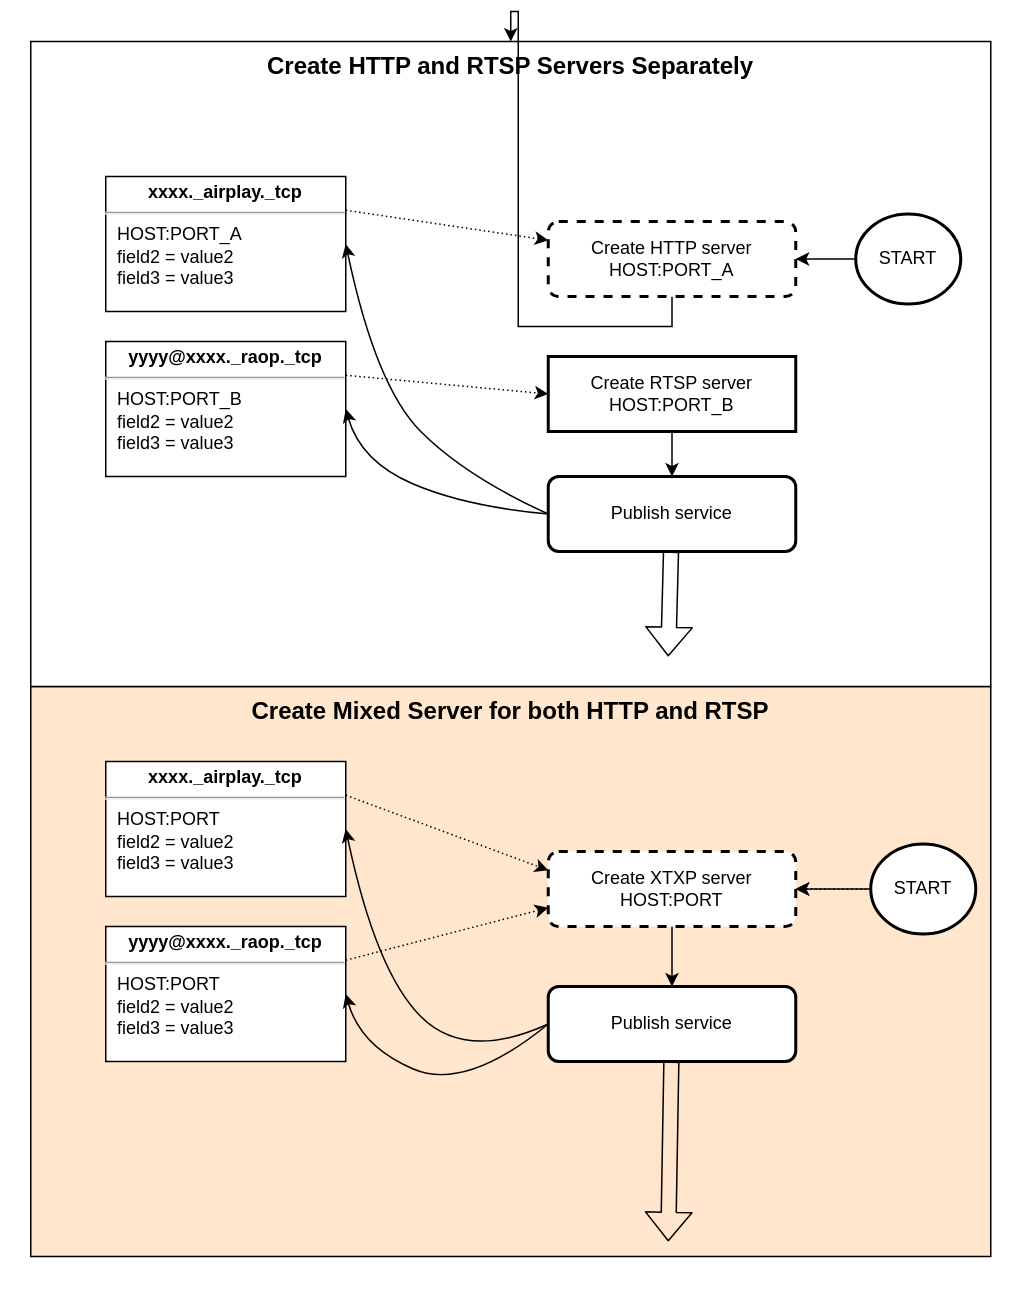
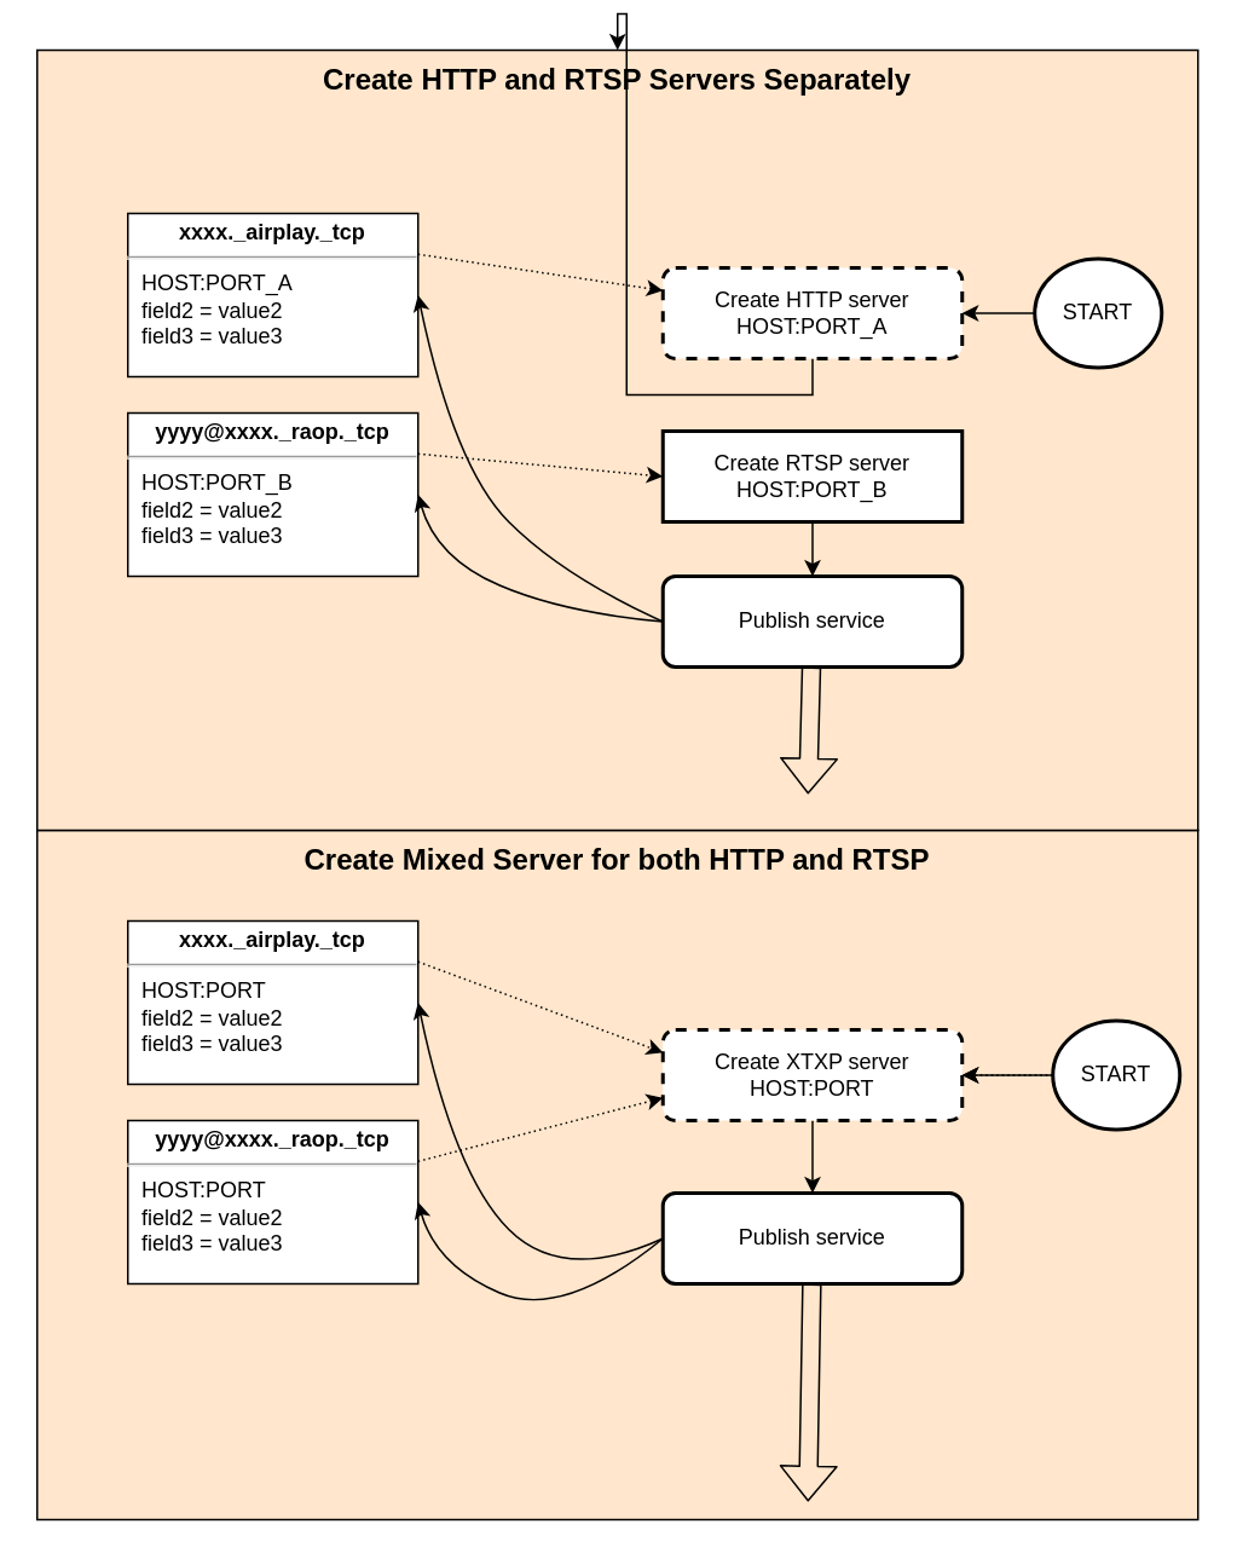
  <mxCell id="0" />
  <mxCell id="1" parent="0" />
  <mxCell id="2" value="Create Mixed Server for both HTTP and RTSP" style="rounded=0;whiteSpace=wrap;html=1;verticalAlign=top;fontSize=16;fontStyle=1;fillColor=#ffe6cc;" vertex="1" parent="1"><mxGeometry x="20" y="450" width="640" height="380" as="geometry" /></mxCell>
- <mxCell id="3" value="Create HTTP and RTSP Servers Separately" style="rounded=0;whiteSpace=wrap;html=1;verticalAlign=top;fontSize=16;fontStyle=1" vertex="1" parent="1"><mxGeometry x="20" y="20" width="640" height="430" as="geometry" /></mxCell>
+ <mxCell id="3" value="Create HTTP and RTSP Servers Separately" style="rounded=0;whiteSpace=wrap;html=1;verticalAlign=top;fontSize=16;fontStyle=1;fillColor=#ffe6cc;" vertex="1" parent="1"><mxGeometry x="20" y="20" width="640" height="430" as="geometry" /></mxCell>
  <mxCell id="4" value="" style="edgeStyle=orthogonalEdgeStyle;rounded=0;orthogonalLoop=1;jettySize=auto;html=1;" edge="1" parent="1" source="5" target="7"><mxGeometry relative="1" as="geometry" /></mxCell>
  <mxCell id="5" value="START" style="strokeWidth=2;html=1;shape=mxgraph.flowchart.start_2;whiteSpace=wrap;" vertex="1" parent="1"><mxGeometry x="570" y="135" width="70" height="60" as="geometry" /></mxCell>
  <mxCell id="6" value="" style="edgeStyle=orthogonalEdgeStyle;rounded=0;orthogonalLoop=1;jettySize=auto;html=1;" edge="1" parent="1" source="7" target="3"><mxGeometry relative="1" as="geometry" /></mxCell>
  <mxCell id="7" value="Create HTTP server&lt;br&gt;HOST:PORT_A" style="rounded=1;whiteSpace=wrap;html=1;absoluteArcSize=1;arcSize=14;strokeWidth=2;dashed=1;" vertex="1" parent="1"><mxGeometry x="365" y="140" width="165" height="50" as="geometry" /></mxCell>
  <mxCell id="8" value="" style="edgeStyle=orthogonalEdgeStyle;rounded=0;orthogonalLoop=1;jettySize=auto;html=1;" edge="1" parent="1" source="9" target="10"><mxGeometry relative="1" as="geometry" /></mxCell>
  <mxCell id="9" value="Create RTSP server&lt;br&gt;HOST:PORT_B" style="whiteSpace=wrap;html=1;absoluteArcSize=1;arcSize=14;strokeWidth=2;rounded=0;" vertex="1" parent="1"><mxGeometry x="365" y="230" width="165" height="50" as="geometry" /></mxCell>
  <mxCell id="10" value="Publish service" style="rounded=1;whiteSpace=wrap;html=1;absoluteArcSize=1;arcSize=14;strokeWidth=2;" vertex="1" parent="1"><mxGeometry x="365" y="310" width="165" height="50" as="geometry" /></mxCell>
  <mxCell id="11" value="&lt;p style=&quot;margin: 4px 0px 0px ; text-align: center&quot;&gt;&lt;b&gt;xxxx._airplay._tcp&lt;/b&gt;&lt;/p&gt;&lt;hr&gt;&lt;p style=&quot;margin: 0px ; margin-left: 8px&quot;&gt;HOST:PORT_A&lt;br&gt;field2 = value2&lt;br&gt;field3 = value3&lt;/p&gt;" style="verticalAlign=top;align=left;overflow=fill;fontSize=12;fontFamily=Helvetica;html=1;" vertex="1" parent="1"><mxGeometry x="70" y="110" width="160" height="90" as="geometry" /></mxCell>
  <mxCell id="12" value="&lt;p style=&quot;margin: 4px 0px 0px ; text-align: center&quot;&gt;&lt;b&gt;yyyy@xxxx._raop._tcp&lt;/b&gt;&lt;/p&gt;&lt;hr&gt;&lt;p style=&quot;margin: 0px ; margin-left: 8px&quot;&gt;HOST:PORT_B&lt;br&gt;field2 = value2&lt;br&gt;field3 = value3&lt;/p&gt;" style="verticalAlign=top;align=left;overflow=fill;fontSize=12;fontFamily=Helvetica;html=1;" vertex="1" parent="1"><mxGeometry x="70" y="220" width="160" height="90" as="geometry" /></mxCell>
  <mxCell id="13" value="" style="curved=1;endArrow=classic;html=1;exitX=0;exitY=0.5;exitDx=0;exitDy=0;entryX=1;entryY=0.5;entryDx=0;entryDy=0;" edge="1" parent="1" source="10" target="11"><mxGeometry width="50" height="50" relative="1" as="geometry"><mxPoint x="20" y="330" as="sourcePoint" /><mxPoint x="70" y="280" as="targetPoint" /><Array as="points"><mxPoint x="310" y="310" /><mxPoint x="250" y="250" /></Array></mxGeometry></mxCell>
  <mxCell id="14" value="" style="curved=1;endArrow=classic;html=1;entryX=1;entryY=0.5;entryDx=0;entryDy=0;exitX=0;exitY=0.5;exitDx=0;exitDy=0;" edge="1" parent="1" source="10" target="12"><mxGeometry width="50" height="50" relative="1" as="geometry"><mxPoint x="320" y="335" as="sourcePoint" /><mxPoint x="230" y="560" as="targetPoint" /><Array as="points"><mxPoint x="310" y="330" /><mxPoint x="240" y="300" /></Array></mxGeometry></mxCell>
  <mxCell id="15" value="" style="shape=flexArrow;endArrow=classic;html=1;" edge="1" parent="1" source="10"><mxGeometry width="50" height="50" relative="1" as="geometry"><mxPoint x="300" y="380" as="sourcePoint" /><mxPoint x="445" y="430" as="targetPoint" /></mxGeometry></mxCell>
  <mxCell id="16" value="" style="endArrow=classic;html=1;entryX=0;entryY=0.25;entryDx=0;entryDy=0;exitX=1;exitY=0.25;exitDx=0;exitDy=0;dashed=1;dashPattern=1 2;" edge="1" parent="1" source="11" target="7"><mxGeometry width="50" height="50" relative="1" as="geometry"><mxPoint x="210" y="70" as="sourcePoint" /><mxPoint x="260" y="20" as="targetPoint" /></mxGeometry></mxCell>
  <mxCell id="17" value="" style="endArrow=classic;html=1;entryX=0;entryY=0.5;entryDx=0;entryDy=0;exitX=1;exitY=0.25;exitDx=0;exitDy=0;dashed=1;dashPattern=1 2;" edge="1" parent="1" source="12" target="9"><mxGeometry width="50" height="50" relative="1" as="geometry"><mxPoint x="220" y="300" as="sourcePoint" /><mxPoint x="365" y="290" as="targetPoint" /></mxGeometry></mxCell>
  <mxCell id="18" value="" style="edgeStyle=orthogonalEdgeStyle;rounded=0;orthogonalLoop=1;jettySize=auto;html=1;dashed=1;dashPattern=1 2;" edge="1" parent="1" source="20" target="22"><mxGeometry relative="1" as="geometry" /></mxCell>
  <mxCell id="19" value="" style="edgeStyle=orthogonalEdgeStyle;rounded=0;orthogonalLoop=1;jettySize=auto;html=1;" edge="1" parent="1" source="20" target="22"><mxGeometry relative="1" as="geometry" /></mxCell>
  <mxCell id="20" value="START" style="strokeWidth=2;html=1;shape=mxgraph.flowchart.start_2;whiteSpace=wrap;" vertex="1" parent="1"><mxGeometry x="580" y="555" width="70" height="60" as="geometry" /></mxCell>
  <mxCell id="21" value="" style="edgeStyle=orthogonalEdgeStyle;rounded=0;orthogonalLoop=1;jettySize=auto;html=1;" edge="1" parent="1" source="22" target="23"><mxGeometry relative="1" as="geometry" /></mxCell>
  <mxCell id="22" value="Create XTXP server&lt;br&gt;HOST:PORT" style="rounded=1;whiteSpace=wrap;html=1;absoluteArcSize=1;arcSize=14;strokeWidth=2;dashed=1;" vertex="1" parent="1"><mxGeometry x="365" y="560" width="165" height="50" as="geometry" /></mxCell>
  <mxCell id="23" value="Publish service" style="rounded=1;whiteSpace=wrap;html=1;absoluteArcSize=1;arcSize=14;strokeWidth=2;" vertex="1" parent="1"><mxGeometry x="365" y="650" width="165" height="50" as="geometry" /></mxCell>
  <mxCell id="24" value="&lt;p style=&quot;margin: 4px 0px 0px ; text-align: center&quot;&gt;&lt;b&gt;xxxx._airplay._tcp&lt;/b&gt;&lt;/p&gt;&lt;hr&gt;&lt;p style=&quot;margin: 0px ; margin-left: 8px&quot;&gt;HOST:PORT&lt;br&gt;field2 = value2&lt;br&gt;field3 = value3&lt;/p&gt;" style="verticalAlign=top;align=left;overflow=fill;fontSize=12;fontFamily=Helvetica;html=1;" vertex="1" parent="1"><mxGeometry x="70" y="500" width="160" height="90" as="geometry" /></mxCell>
  <mxCell id="25" value="&lt;p style=&quot;margin: 4px 0px 0px ; text-align: center&quot;&gt;&lt;b&gt;yyyy@xxxx._raop._tcp&lt;/b&gt;&lt;/p&gt;&lt;hr&gt;&lt;p style=&quot;margin: 0px ; margin-left: 8px&quot;&gt;HOST:PORT&lt;br&gt;field2 = value2&lt;br&gt;field3 = value3&lt;/p&gt;" style="verticalAlign=top;align=left;overflow=fill;fontSize=12;fontFamily=Helvetica;html=1;" vertex="1" parent="1"><mxGeometry x="70" y="610" width="160" height="90" as="geometry" /></mxCell>
  <mxCell id="26" value="" style="curved=1;endArrow=classic;html=1;exitX=0;exitY=0.5;exitDx=0;exitDy=0;entryX=1;entryY=0.5;entryDx=0;entryDy=0;" edge="1" parent="1" source="23" target="24"><mxGeometry width="50" height="50" relative="1" as="geometry"><mxPoint x="20" y="720" as="sourcePoint" /><mxPoint x="70" y="670" as="targetPoint" /><Array as="points"><mxPoint x="310" y="700" /><mxPoint x="250" y="640" /></Array></mxGeometry></mxCell>
  <mxCell id="27" value="" style="curved=1;endArrow=classic;html=1;entryX=1;entryY=0.5;entryDx=0;entryDy=0;exitX=0;exitY=0.5;exitDx=0;exitDy=0;" edge="1" parent="1" source="23" target="25"><mxGeometry width="50" height="50" relative="1" as="geometry"><mxPoint x="320" y="725" as="sourcePoint" /><mxPoint x="230" y="950" as="targetPoint" /><Array as="points"><mxPoint x="310" y="720" /><mxPoint x="240" y="690" /></Array></mxGeometry></mxCell>
  <mxCell id="28" value="" style="shape=flexArrow;endArrow=classic;html=1;" edge="1" parent="1" source="23"><mxGeometry width="50" height="50" relative="1" as="geometry"><mxPoint x="300" y="770" as="sourcePoint" /><mxPoint x="445" y="820" as="targetPoint" /></mxGeometry></mxCell>
  <mxCell id="29" value="" style="endArrow=classic;html=1;entryX=0;entryY=0.25;entryDx=0;entryDy=0;exitX=1;exitY=0.25;exitDx=0;exitDy=0;dashed=1;dashPattern=1 2;" edge="1" parent="1" source="24" target="22"><mxGeometry width="50" height="50" relative="1" as="geometry"><mxPoint x="210" y="460" as="sourcePoint" /><mxPoint x="365" y="542.5" as="targetPoint" /></mxGeometry></mxCell>
  <mxCell id="30" value="" style="endArrow=classic;html=1;entryX=0;entryY=0.75;entryDx=0;entryDy=0;exitX=1;exitY=0.25;exitDx=0;exitDy=0;dashed=1;dashPattern=1 2;" edge="1" parent="1" source="25" target="22"><mxGeometry width="50" height="50" relative="1" as="geometry"><mxPoint x="220" y="690" as="sourcePoint" /><mxPoint x="365" y="680" as="targetPoint" /></mxGeometry></mxCell>
